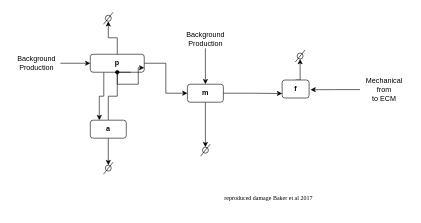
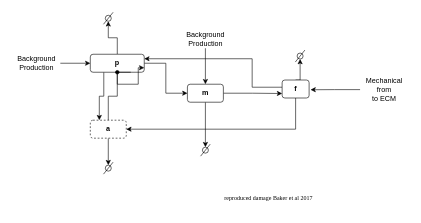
  <mxCell id="0" />
  <mxCell id="1" parent="0" />
  <mxCell id="2" style="edgeStyle=orthogonalEdgeStyle;rounded=0;orthogonalLoop=1;jettySize=auto;html=1;exitX=1;exitY=0.5;exitDx=0;exitDy=0;entryX=0;entryY=0.5;entryDx=0;entryDy=0;" parent="1" source="5" target="15" edge="1"><mxGeometry relative="1" as="geometry" /></mxCell>
  <mxCell id="3" style="edgeStyle=orthogonalEdgeStyle;rounded=0;orthogonalLoop=1;jettySize=auto;html=1;exitX=0.25;exitY=1;exitDx=0;exitDy=0;entryX=0.25;entryY=0;entryDx=0;entryDy=0;" parent="1" source="5" target="8" edge="1"><mxGeometry relative="1" as="geometry" /></mxCell>
  <mxCell id="4" style="edgeStyle=orthogonalEdgeStyle;rounded=0;orthogonalLoop=1;jettySize=auto;html=1;exitX=0.5;exitY=0;exitDx=0;exitDy=0;entryX=0.5;entryY=1;entryDx=0;entryDy=0;endArrow=classic;endFill=1;" parent="1" source="5" target="19" edge="1"><mxGeometry relative="1" as="geometry" /></mxCell>
  <mxCell id="5" value="&lt;b&gt;p&lt;/b&gt;" style="rounded=1;whiteSpace=wrap;html=1;" parent="1" vertex="1"><mxGeometry x="150" y="90" width="90" height="30" as="geometry" /></mxCell>
  <mxCell id="6" style="edgeStyle=orthogonalEdgeStyle;rounded=0;orthogonalLoop=1;jettySize=auto;html=1;exitX=0.5;exitY=0;exitDx=0;exitDy=0;entryX=0.5;entryY=1;entryDx=0;entryDy=0;endArrow=oval;endFill=1;" parent="1" source="8" target="5" edge="1"><mxGeometry relative="1" as="geometry" /></mxCell>
  <mxCell id="7" style="edgeStyle=orthogonalEdgeStyle;rounded=0;orthogonalLoop=1;jettySize=auto;html=1;exitX=0.5;exitY=1;exitDx=0;exitDy=0;endArrow=classic;endFill=1;entryX=0.5;entryY=0;entryDx=0;entryDy=0;" parent="1" source="8" target="21" edge="1"><mxGeometry relative="1" as="geometry"><mxPoint x="180" y="270" as="targetPoint" /></mxGeometry></mxCell>
- <mxCell id="8" value="&lt;b&gt;a&lt;/b&gt;" style="rounded=1;whiteSpace=wrap;html=1;" parent="1" vertex="1"><mxGeometry x="150" y="200" width="60" height="30" as="geometry" /></mxCell>
+ <mxCell id="8" value="&lt;b&gt;a&lt;/b&gt;" style="rounded=1;whiteSpace=wrap;html=1;dashed=1;" parent="1" vertex="1"><mxGeometry x="150" y="200" width="60" height="30" as="geometry" /></mxCell>
+ <mxCell id="9" style="edgeStyle=orthogonalEdgeStyle;rounded=0;orthogonalLoop=1;jettySize=auto;html=1;entryX=1;entryY=0.25;entryDx=0;entryDy=0;" parent="1" source="12" target="5" edge="1"><mxGeometry relative="1" as="geometry"><Array as="points"><mxPoint x="420" y="145" /><mxPoint x="420" y="98" /></Array></mxGeometry></mxCell>
+ <mxCell id="10" style="edgeStyle=orthogonalEdgeStyle;rounded=0;orthogonalLoop=1;jettySize=auto;html=1;exitX=0.5;exitY=1;exitDx=0;exitDy=0;entryX=1;entryY=0.5;entryDx=0;entryDy=0;endArrow=classic;endFill=1;" parent="1" source="12" target="8" edge="1"><mxGeometry relative="1" as="geometry" /></mxCell>
  <mxCell id="11" style="edgeStyle=orthogonalEdgeStyle;rounded=0;orthogonalLoop=1;jettySize=auto;html=1;exitX=0.5;exitY=0;exitDx=0;exitDy=0;endArrow=classic;endFill=1;entryX=0.5;entryY=1;entryDx=0;entryDy=0;" parent="1" source="12" target="16" edge="1"><mxGeometry relative="1" as="geometry"><mxPoint x="530" y="103" as="targetPoint" /></mxGeometry></mxCell>
  <mxCell id="12" value="&lt;b&gt;f&lt;/b&gt;" style="rounded=1;whiteSpace=wrap;html=1;" parent="1" vertex="1"><mxGeometry x="470" y="133" width="45" height="30" as="geometry" /></mxCell>
  <mxCell id="13" style="edgeStyle=orthogonalEdgeStyle;rounded=0;orthogonalLoop=1;jettySize=auto;html=1;exitX=1;exitY=0.5;exitDx=0;exitDy=0;entryX=0;entryY=0.75;entryDx=0;entryDy=0;" parent="1" source="15" target="12" edge="1"><mxGeometry relative="1" as="geometry" /></mxCell>
  <mxCell id="14" style="edgeStyle=orthogonalEdgeStyle;rounded=0;orthogonalLoop=1;jettySize=auto;html=1;exitX=0.5;exitY=1;exitDx=0;exitDy=0;entryX=0.5;entryY=0;entryDx=0;entryDy=0;endArrow=classic;endFill=1;" edge="1" parent="1" source="15" target="23"><mxGeometry relative="1" as="geometry" /></mxCell>
  <mxCell id="15" value="&lt;b&gt;m&lt;/b&gt;" style="rounded=1;whiteSpace=wrap;html=1;" parent="1" vertex="1"><mxGeometry x="312" y="140" width="60" height="30" as="geometry" /></mxCell>
  <mxCell id="16" value="" style="ellipse;whiteSpace=wrap;html=1;aspect=fixed;" parent="1" vertex="1"><mxGeometry x="495" y="88" width="10" height="10" as="geometry" /></mxCell>
  <mxCell id="17" value="" style="endArrow=none;html=1;" parent="1" edge="1"><mxGeometry width="50" height="50" relative="1" as="geometry"><mxPoint x="492" y="103" as="sourcePoint" /><mxPoint x="508" y="83" as="targetPoint" /></mxGeometry></mxCell>
  <mxCell id="18" value="&lt;div class=&quot;page&quot; title=&quot;Page 1&quot;&gt;&lt;div class=&quot;section&quot; style=&quot;background-color: rgb(255 , 255 , 255)&quot;&gt;&lt;div class=&quot;layoutArea&quot;&gt;&lt;div class=&quot;column&quot;&gt;&lt;p&gt;&lt;span style=&quot;font-family: &amp;#34;calibri&amp;#34;&quot;&gt;&lt;font style=&quot;font-size: 10px&quot;&gt;reproduced damage Baker et al 2017&lt;/font&gt;&lt;/span&gt;&lt;/p&gt;&lt;/div&gt;&lt;/div&gt;&lt;/div&gt;&lt;/div&gt;" style="text;html=1;align=center;verticalAlign=middle;resizable=0;points=[];autosize=1;strokeColor=none;" parent="1" vertex="1"><mxGeometry x="372" y="310" width="150" height="40" as="geometry" /></mxCell>
  <mxCell id="19" value="" style="ellipse;whiteSpace=wrap;html=1;aspect=fixed;" parent="1" vertex="1"><mxGeometry x="175" y="25" width="10" height="10" as="geometry" /></mxCell>
  <mxCell id="20" value="" style="endArrow=none;html=1;" parent="1" edge="1"><mxGeometry width="50" height="50" relative="1" as="geometry"><mxPoint x="172" y="40" as="sourcePoint" /><mxPoint x="188" y="20" as="targetPoint" /></mxGeometry></mxCell>
  <mxCell id="21" value="" style="ellipse;whiteSpace=wrap;html=1;aspect=fixed;" parent="1" vertex="1"><mxGeometry x="175" y="275" width="10" height="10" as="geometry" /></mxCell>
  <mxCell id="22" value="" style="endArrow=none;html=1;" parent="1" edge="1"><mxGeometry width="50" height="50" relative="1" as="geometry"><mxPoint x="172" y="290" as="sourcePoint" /><mxPoint x="188" y="270" as="targetPoint" /></mxGeometry></mxCell>
  <mxCell id="23" value="" style="ellipse;whiteSpace=wrap;html=1;aspect=fixed;" vertex="1" parent="1"><mxGeometry x="337" y="245" width="10" height="10" as="geometry" /></mxCell>
  <mxCell id="24" value="" style="endArrow=none;html=1;" edge="1" parent="1"><mxGeometry width="50" height="50" relative="1" as="geometry"><mxPoint x="334" y="260" as="sourcePoint" /><mxPoint x="350" y="240" as="targetPoint" /></mxGeometry></mxCell>
  <mxCell id="25" style="edgeStyle=orthogonalEdgeStyle;rounded=0;orthogonalLoop=1;jettySize=auto;html=1;entryX=1.053;entryY=0.54;entryDx=0;entryDy=0;entryPerimeter=0;endArrow=classic;endFill=1;" edge="1" parent="1" source="26" target="12"><mxGeometry relative="1" as="geometry" /></mxCell>
  <mxCell id="26" value="Mechanical &lt;br&gt;from&lt;br&gt;to ECM" style="text;html=1;align=center;verticalAlign=middle;resizable=0;points=[];autosize=1;strokeColor=none;" vertex="1" parent="1"><mxGeometry x="600" y="124" width="80" height="50" as="geometry" /></mxCell>
  <mxCell id="27" style="edgeStyle=orthogonalEdgeStyle;rounded=0;orthogonalLoop=1;jettySize=auto;html=1;entryX=0;entryY=0.5;entryDx=0;entryDy=0;endArrow=classic;endFill=1;" edge="1" parent="1" source="28" target="5"><mxGeometry relative="1" as="geometry" /></mxCell>
  <mxCell id="28" value="Background&lt;br&gt;Production" style="text;html=1;align=center;verticalAlign=middle;resizable=0;points=[];autosize=1;strokeColor=none;" vertex="1" parent="1"><mxGeometry x="20" y="90" width="80" height="30" as="geometry" /></mxCell>
  <mxCell id="29" style="edgeStyle=orthogonalEdgeStyle;rounded=0;orthogonalLoop=1;jettySize=auto;html=1;entryX=0.5;entryY=0;entryDx=0;entryDy=0;endArrow=classic;endFill=1;" edge="1" parent="1" source="30" target="15"><mxGeometry relative="1" as="geometry" /></mxCell>
  <mxCell id="30" value="Background&lt;br&gt;Production" style="text;html=1;align=center;verticalAlign=middle;resizable=0;points=[];autosize=1;strokeColor=none;" vertex="1" parent="1"><mxGeometry x="302" y="50" width="80" height="30" as="geometry" /></mxCell>
  <mxCell id="31" style="edgeStyle=orthogonalEdgeStyle;rounded=0;orthogonalLoop=1;jettySize=auto;html=1;exitX=0.75;exitY=1;exitDx=0;exitDy=0;entryX=1;entryY=0.75;entryDx=0;entryDy=0;endArrow=classic;endFill=1;" edge="1" parent="1" source="5" target="5"><mxGeometry relative="1" as="geometry"><Array as="points"><mxPoint x="195" y="140" /><mxPoint x="230" y="140" /><mxPoint x="230" y="113" /></Array></mxGeometry></mxCell>
